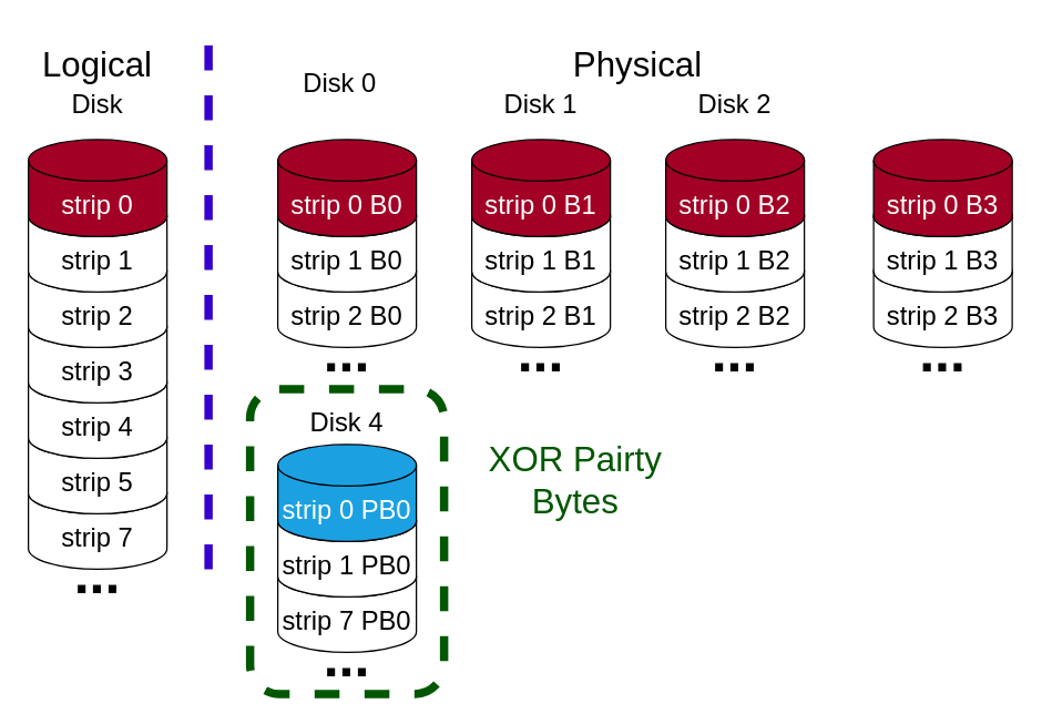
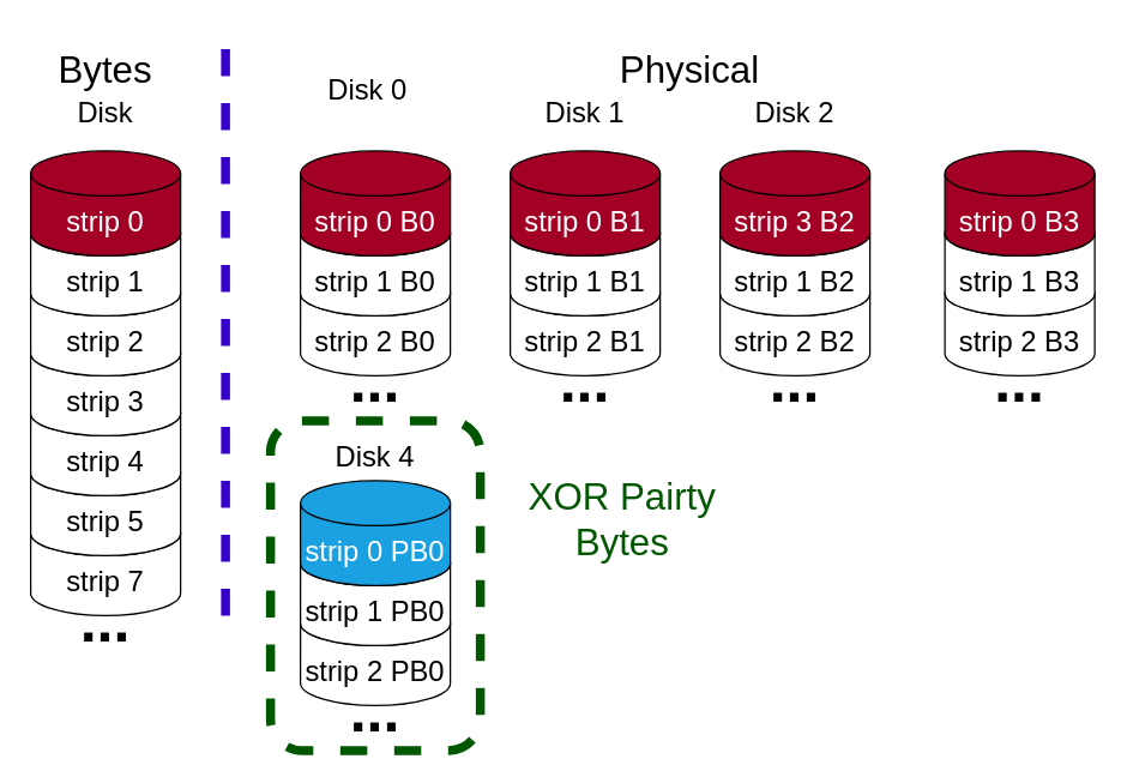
  <mxCell id="0" />
  <mxCell id="1" parent="0" />
  <mxCell id="2" value="" style="rounded=1;whiteSpace=wrap;html=1;fontSize=19;dashed=1;fontColor=#ffffff;fillColor=none;strokeWidth=6;strokeColor=#005700;" vertex="1" parent="1"><mxGeometry x="180" y="280" width="140" height="220" as="geometry" /></mxCell>
  <mxCell id="3" value="strip 7" style="shape=cylinder3;whiteSpace=wrap;html=1;boundedLbl=1;backgroundOutline=1;size=15;fontSize=19;strokeColor=#000000;" vertex="1" parent="1"><mxGeometry x="20" y="340" width="100" height="70" as="geometry" /></mxCell>
  <mxCell id="4" value="strip 5" style="shape=cylinder3;whiteSpace=wrap;html=1;boundedLbl=1;backgroundOutline=1;size=15;fontSize=19;strokeColor=#000000;" vertex="1" parent="1"><mxGeometry x="20" y="300" width="100" height="70" as="geometry" /></mxCell>
  <mxCell id="5" value="strip 4" style="shape=cylinder3;whiteSpace=wrap;html=1;boundedLbl=1;backgroundOutline=1;size=15;fontSize=19;strokeColor=#000000;" vertex="1" parent="1"><mxGeometry x="20" y="260" width="100" height="70" as="geometry" /></mxCell>
  <mxCell id="6" value="strip 3" style="shape=cylinder3;whiteSpace=wrap;html=1;boundedLbl=1;backgroundOutline=1;size=15;fontSize=19;strokeColor=#000000;" vertex="1" parent="1"><mxGeometry x="20" y="220" width="100" height="70" as="geometry" /></mxCell>
  <mxCell id="7" value="strip 2" style="shape=cylinder3;whiteSpace=wrap;html=1;boundedLbl=1;backgroundOutline=1;size=15;fontSize=19;strokeColor=#000000;" vertex="1" parent="1"><mxGeometry x="20" y="180" width="100" height="70" as="geometry" /></mxCell>
  <mxCell id="8" value="strip 1" style="shape=cylinder3;whiteSpace=wrap;html=1;boundedLbl=1;backgroundOutline=1;size=15;fontSize=19;strokeColor=#000000;" vertex="1" parent="1"><mxGeometry x="20" y="140" width="100" height="70" as="geometry" /></mxCell>
  <mxCell id="9" value="strip 0" style="shape=cylinder3;whiteSpace=wrap;html=1;boundedLbl=1;backgroundOutline=1;size=15;fontSize=19;fillColor=#a20025;fontColor=#ffffff;strokeColor=#000000;" vertex="1" parent="1"><mxGeometry x="20" y="100" width="100" height="70" as="geometry" /></mxCell>
  <mxCell id="10" value="..." style="text;html=1;strokeColor=none;fillColor=none;align=center;verticalAlign=bottom;whiteSpace=wrap;rounded=0;fontSize=40;fontStyle=1" vertex="1" parent="1"><mxGeometry x="25" y="410" width="90" height="30" as="geometry" /></mxCell>
  <mxCell id="11" value="" style="endArrow=none;dashed=1;html=1;strokeWidth=6;fillColor=#6a00ff;strokeColor=#3700CC;" edge="1" parent="1"><mxGeometry width="50" height="50" relative="1" as="geometry"><mxPoint x="150" y="410" as="sourcePoint" /><mxPoint x="150" y="30" as="targetPoint" /></mxGeometry></mxCell>
  <mxCell id="12" value="Disk" style="text;html=1;strokeColor=none;fillColor=none;align=center;verticalAlign=middle;whiteSpace=wrap;rounded=0;fontSize=19;" vertex="1" parent="1"><mxGeometry x="25" y="50" width="90" height="50" as="geometry" /></mxCell>
  <mxCell id="13" value="Physical" style="text;html=1;strokeColor=none;fillColor=none;align=center;verticalAlign=middle;whiteSpace=wrap;rounded=0;fontSize=25;" vertex="1" parent="1"><mxGeometry x="415" y="20" width="90" height="50" as="geometry" /></mxCell>
- <mxCell id="14" value="Logical" style="text;html=1;strokeColor=none;fillColor=none;align=center;verticalAlign=middle;whiteSpace=wrap;rounded=0;fontSize=25;" vertex="1" parent="1"><mxGeometry x="25" y="20" width="90" height="50" as="geometry" /></mxCell>
+ <mxCell id="14" value="Bytes" style="text;html=1;strokeColor=none;fillColor=none;align=center;verticalAlign=middle;whiteSpace=wrap;rounded=0;fontSize=25;" vertex="1" parent="1"><mxGeometry x="25" y="20" width="90" height="50" as="geometry" /></mxCell>
  <mxCell id="15" value="strip 2 B0" style="shape=cylinder3;whiteSpace=wrap;html=1;boundedLbl=1;backgroundOutline=1;size=15;fontSize=19;strokeColor=#000000;" vertex="1" parent="1"><mxGeometry x="200" y="180" width="100" height="70" as="geometry" /></mxCell>
  <mxCell id="16" value="strip 1 B0" style="shape=cylinder3;whiteSpace=wrap;html=1;boundedLbl=1;backgroundOutline=1;size=15;fontSize=19;strokeColor=#000000;" vertex="1" parent="1"><mxGeometry x="200" y="140" width="100" height="70" as="geometry" /></mxCell>
  <mxCell id="17" value="strip 0 B0" style="shape=cylinder3;whiteSpace=wrap;html=1;boundedLbl=1;backgroundOutline=1;size=15;fontSize=19;fillColor=#a20025;fontColor=#ffffff;strokeColor=#000000;" vertex="1" parent="1"><mxGeometry x="200" y="100" width="100" height="70" as="geometry" /></mxCell>
  <mxCell id="18" value="strip 2 B2" style="shape=cylinder3;whiteSpace=wrap;html=1;boundedLbl=1;backgroundOutline=1;size=15;fontSize=19;strokeColor=#000000;" vertex="1" parent="1"><mxGeometry x="480" y="180" width="100" height="70" as="geometry" /></mxCell>
  <mxCell id="19" value="strip 1 B2" style="shape=cylinder3;whiteSpace=wrap;html=1;boundedLbl=1;backgroundOutline=1;size=15;fontSize=19;strokeColor=#000000;" vertex="1" parent="1"><mxGeometry x="480" y="140" width="100" height="70" as="geometry" /></mxCell>
- <mxCell id="20" value="strip 0 B2" style="shape=cylinder3;whiteSpace=wrap;html=1;boundedLbl=1;backgroundOutline=1;size=15;fontSize=19;fillColor=#a20025;fontColor=#ffffff;strokeColor=#000000;" vertex="1" parent="1"><mxGeometry x="480" y="100" width="100" height="70" as="geometry" /></mxCell>
+ <mxCell id="20" value="strip 3 B2" style="shape=cylinder3;whiteSpace=wrap;html=1;boundedLbl=1;backgroundOutline=1;size=15;fontSize=19;fillColor=#a20025;fontColor=#ffffff;strokeColor=#000000;" vertex="1" parent="1"><mxGeometry x="480" y="100" width="100" height="70" as="geometry" /></mxCell>
  <mxCell id="21" value="strip 2 B1" style="shape=cylinder3;whiteSpace=wrap;html=1;boundedLbl=1;backgroundOutline=1;size=15;fontSize=19;strokeColor=#000000;" vertex="1" parent="1"><mxGeometry x="340" y="180" width="100" height="70" as="geometry" /></mxCell>
  <mxCell id="22" value="strip 1 B1" style="shape=cylinder3;whiteSpace=wrap;html=1;boundedLbl=1;backgroundOutline=1;size=15;fontSize=19;strokeColor=#000000;" vertex="1" parent="1"><mxGeometry x="340" y="140" width="100" height="70" as="geometry" /></mxCell>
  <mxCell id="23" value="strip 0 B1" style="shape=cylinder3;whiteSpace=wrap;html=1;boundedLbl=1;backgroundOutline=1;size=15;fontSize=19;fillColor=#a20025;fontColor=#ffffff;strokeColor=#000000;" vertex="1" parent="1"><mxGeometry x="340" y="100" width="100" height="70" as="geometry" /></mxCell>
  <mxCell id="24" value="strip 2 B3" style="shape=cylinder3;whiteSpace=wrap;html=1;boundedLbl=1;backgroundOutline=1;size=15;fontSize=19;strokeColor=#000000;" vertex="1" parent="1"><mxGeometry x="630" y="180" width="100" height="70" as="geometry" /></mxCell>
  <mxCell id="25" value="strip 1 B3" style="shape=cylinder3;whiteSpace=wrap;html=1;boundedLbl=1;backgroundOutline=1;size=15;fontSize=19;strokeColor=#000000;" vertex="1" parent="1"><mxGeometry x="630" y="140" width="100" height="70" as="geometry" /></mxCell>
  <mxCell id="26" value="strip 0 B3" style="shape=cylinder3;whiteSpace=wrap;html=1;boundedLbl=1;backgroundOutline=1;size=15;fontSize=19;fillColor=#a20025;fontColor=#ffffff;strokeColor=#000000;" vertex="1" parent="1"><mxGeometry x="630" y="100" width="100" height="70" as="geometry" /></mxCell>
  <mxCell id="27" value="Disk 2" style="text;html=1;strokeColor=none;fillColor=none;align=center;verticalAlign=middle;whiteSpace=wrap;rounded=0;fontSize=19;" vertex="1" parent="1"><mxGeometry x="485" y="50" width="90" height="50" as="geometry" /></mxCell>
  <mxCell id="28" value="..." style="text;html=1;strokeColor=none;fillColor=none;align=center;verticalAlign=bottom;whiteSpace=wrap;rounded=0;fontSize=40;fontStyle=1" vertex="1" parent="1"><mxGeometry x="205" y="250" width="90" height="30" as="geometry" /></mxCell>
  <mxCell id="29" value="..." style="text;html=1;strokeColor=none;fillColor=none;align=center;verticalAlign=bottom;whiteSpace=wrap;rounded=0;fontSize=40;fontStyle=1" vertex="1" parent="1"><mxGeometry x="345" y="250" width="90" height="30" as="geometry" /></mxCell>
  <mxCell id="30" value="..." style="text;html=1;strokeColor=none;fillColor=none;align=center;verticalAlign=bottom;whiteSpace=wrap;rounded=0;fontSize=40;fontStyle=1" vertex="1" parent="1"><mxGeometry x="485" y="250" width="90" height="30" as="geometry" /></mxCell>
  <mxCell id="31" value="..." style="text;html=1;strokeColor=none;fillColor=none;align=center;verticalAlign=bottom;whiteSpace=wrap;rounded=0;fontSize=40;fontStyle=1" vertex="1" parent="1"><mxGeometry x="635" y="250" width="90" height="30" as="geometry" /></mxCell>
  <mxCell id="32" value="Disk 0" style="text;html=1;strokeColor=none;fillColor=none;align=center;verticalAlign=middle;whiteSpace=wrap;rounded=0;fontSize=19;" vertex="1" parent="1"><mxGeometry x="200" y="35" width="90" height="50" as="geometry" /></mxCell>
  <mxCell id="33" value="Disk 1" style="text;html=1;strokeColor=none;fillColor=none;align=center;verticalAlign=middle;whiteSpace=wrap;rounded=0;fontSize=19;" vertex="1" parent="1"><mxGeometry x="345" y="50" width="90" height="50" as="geometry" /></mxCell>
- <mxCell id="34" value="&lt;span&gt;strip 7 PB0&lt;/span&gt;" style="shape=cylinder3;whiteSpace=wrap;html=1;boundedLbl=1;backgroundOutline=1;size=15;fontSize=19;strokeColor=#000000;fontColor=#000000;" vertex="1" parent="1"><mxGeometry x="200" y="400" width="100" height="70" as="geometry" /></mxCell>
+ <mxCell id="34" value="&lt;span&gt;strip 2 PB0&lt;/span&gt;" style="shape=cylinder3;whiteSpace=wrap;html=1;boundedLbl=1;backgroundOutline=1;size=15;fontSize=19;strokeColor=#000000;fontColor=#000000;" vertex="1" parent="1"><mxGeometry x="200" y="400" width="100" height="70" as="geometry" /></mxCell>
  <mxCell id="35" value="&lt;span&gt;strip 1 PB0&lt;/span&gt;" style="shape=cylinder3;whiteSpace=wrap;html=1;boundedLbl=1;backgroundOutline=1;size=15;fontSize=19;strokeColor=#000000;fontColor=#000000;" vertex="1" parent="1"><mxGeometry x="200" y="360" width="100" height="70" as="geometry" /></mxCell>
  <mxCell id="36" value="strip 0 PB0" style="shape=cylinder3;whiteSpace=wrap;html=1;boundedLbl=1;backgroundOutline=1;size=15;fontSize=19;fillColor=#1ba1e2;fontColor=#ffffff;strokeColor=#000000;" vertex="1" parent="1"><mxGeometry x="200" y="320" width="100" height="70" as="geometry" /></mxCell>
  <mxCell id="37" value="XOR Pairty Bytes" style="text;html=1;strokeColor=none;fillColor=none;align=center;verticalAlign=middle;whiteSpace=wrap;rounded=0;dashed=1;fontSize=25;fontColor=#005700;" vertex="1" parent="1"><mxGeometry x="340" y="335" width="150" height="20" as="geometry" /></mxCell>
  <mxCell id="38" value="..." style="text;html=1;strokeColor=none;fillColor=none;align=center;verticalAlign=bottom;whiteSpace=wrap;rounded=0;fontSize=40;fontStyle=1" vertex="1" parent="1"><mxGeometry x="205" y="470" width="90" height="30" as="geometry" /></mxCell>
  <mxCell id="39" value="Disk 4" style="text;html=1;strokeColor=none;fillColor=none;align=center;verticalAlign=middle;whiteSpace=wrap;rounded=0;fontSize=19;" vertex="1" parent="1"><mxGeometry x="205" y="280" width="90" height="50" as="geometry" /></mxCell>
